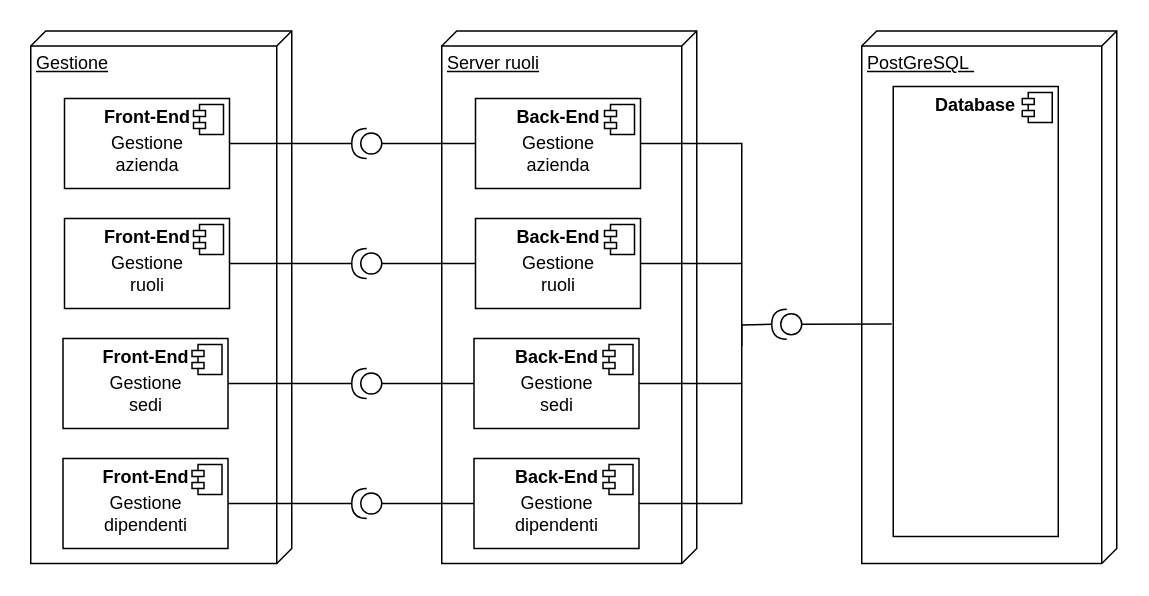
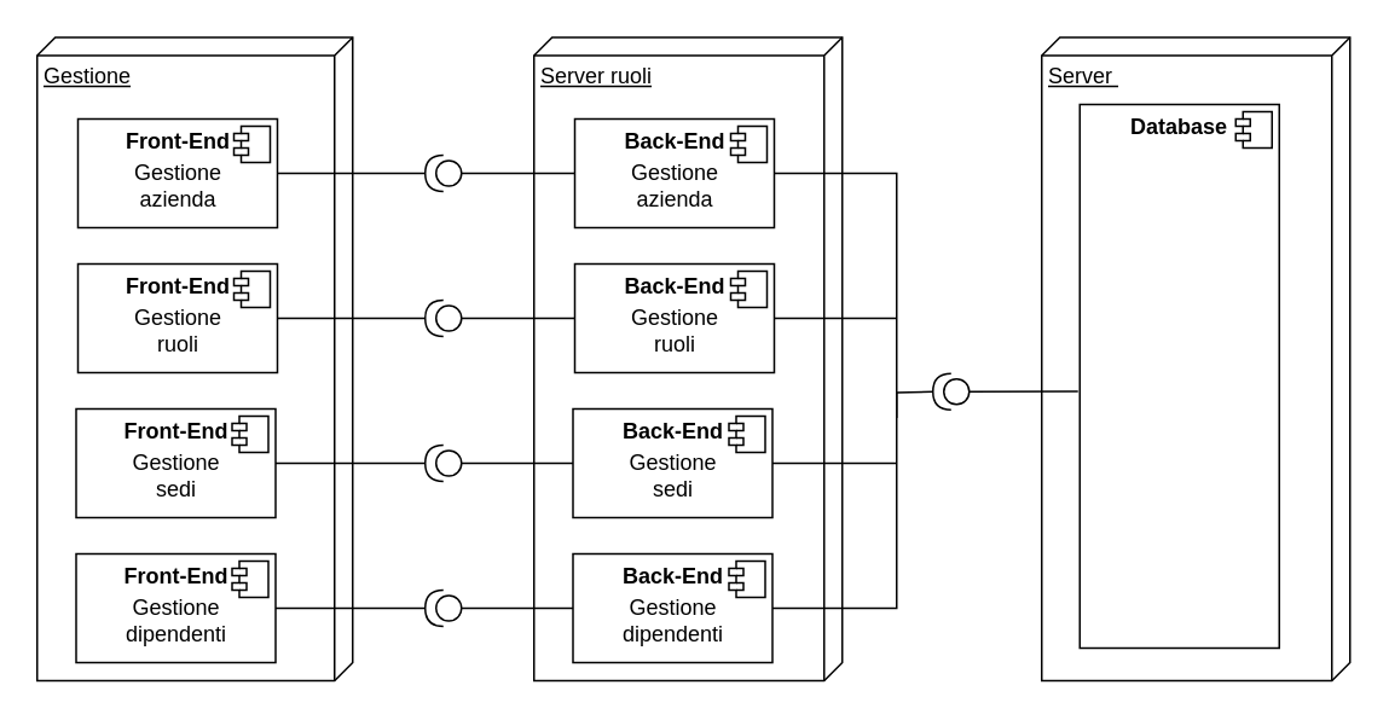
  <mxCell id="0" />
  <mxCell id="1" parent="0" />
  <mxCell id="2" value="Gestione" style="verticalAlign=top;align=left;spacingTop=8;spacingLeft=2;spacingRight=12;shape=cube;size=10;direction=south;fontStyle=4;html=1;" vertex="1" parent="1"><mxGeometry x="20" y="20" width="174" height="355" as="geometry" /></mxCell>
  <mxCell id="3" value="&lt;p style=&quot;margin: 0px ; margin-top: 6px ; text-align: center&quot;&gt;&lt;b&gt;Front-End&lt;/b&gt;&lt;/p&gt;" style="align=left;overflow=fill;html=1;dropTarget=0;" vertex="1" parent="1"><mxGeometry x="42.5" y="65" width="110" height="60" as="geometry" /></mxCell>
  <mxCell id="4" value="" style="shape=component;jettyWidth=8;jettyHeight=4;" vertex="1" parent="3"><mxGeometry x="1" width="20" height="20" relative="1" as="geometry"><mxPoint x="-24" y="4" as="offset" /></mxGeometry></mxCell>
  <mxCell id="5" value="&lt;p style=&quot;margin: 0px ; margin-top: 6px ; text-align: center&quot;&gt;&lt;b&gt;Front-End&lt;/b&gt;&lt;/p&gt;" style="align=left;overflow=fill;html=1;dropTarget=0;" vertex="1" parent="1"><mxGeometry x="42.5" y="145" width="110" height="60" as="geometry" /></mxCell>
  <mxCell id="6" value="" style="shape=component;jettyWidth=8;jettyHeight=4;" vertex="1" parent="5"><mxGeometry x="1" width="20" height="20" relative="1" as="geometry"><mxPoint x="-24" y="4" as="offset" /></mxGeometry></mxCell>
  <mxCell id="7" value="&lt;p style=&quot;margin: 0px ; margin-top: 6px ; text-align: center&quot;&gt;&lt;b&gt;Front-End&lt;/b&gt;&lt;/p&gt;" style="align=left;overflow=fill;html=1;dropTarget=0;" vertex="1" parent="1"><mxGeometry x="41.5" y="225" width="110" height="60" as="geometry" /></mxCell>
  <mxCell id="8" value="" style="shape=component;jettyWidth=8;jettyHeight=4;" vertex="1" parent="7"><mxGeometry x="1" width="20" height="20" relative="1" as="geometry"><mxPoint x="-24" y="4" as="offset" /></mxGeometry></mxCell>
  <mxCell id="9" value="&lt;p style=&quot;margin: 0px ; margin-top: 6px ; text-align: center&quot;&gt;&lt;b&gt;Front-End&lt;/b&gt;&lt;/p&gt;" style="align=left;overflow=fill;html=1;dropTarget=0;" vertex="1" parent="1"><mxGeometry x="41.5" y="305" width="110" height="60" as="geometry" /></mxCell>
  <mxCell id="10" value="" style="shape=component;jettyWidth=8;jettyHeight=4;" vertex="1" parent="9"><mxGeometry x="1" width="20" height="20" relative="1" as="geometry"><mxPoint x="-24" y="4" as="offset" /></mxGeometry></mxCell>
  <mxCell id="11" value="Gestione azienda" style="text;html=1;strokeColor=none;fillColor=none;align=center;verticalAlign=middle;whiteSpace=wrap;rounded=0;" vertex="1" parent="1"><mxGeometry x="67.5" y="87" width="60" height="30" as="geometry" /></mxCell>
  <mxCell id="12" value="Gestione ruoli" style="text;html=1;strokeColor=none;fillColor=none;align=center;verticalAlign=middle;whiteSpace=wrap;rounded=0;" vertex="1" parent="1"><mxGeometry x="67.5" y="167" width="60" height="30" as="geometry" /></mxCell>
  <mxCell id="13" value="Gestione sedi" style="text;html=1;strokeColor=none;fillColor=none;align=center;verticalAlign=middle;whiteSpace=wrap;rounded=0;" vertex="1" parent="1"><mxGeometry x="66.5" y="247" width="60" height="30" as="geometry" /></mxCell>
  <mxCell id="14" value="Gestione dipendenti" style="text;html=1;strokeColor=none;fillColor=none;align=center;verticalAlign=middle;whiteSpace=wrap;rounded=0;" vertex="1" parent="1"><mxGeometry x="66.5" y="327" width="60" height="30" as="geometry" /></mxCell>
  <mxCell id="15" value="Server ruoli" style="verticalAlign=top;align=left;spacingTop=8;spacingLeft=2;spacingRight=12;shape=cube;size=10;direction=south;fontStyle=4;html=1;" vertex="1" parent="1"><mxGeometry x="294" y="20" width="170" height="355" as="geometry" /></mxCell>
  <mxCell id="16" value="&lt;p style=&quot;margin: 0px ; margin-top: 6px ; text-align: center&quot;&gt;&lt;b&gt;Back-End&lt;/b&gt;&lt;/p&gt;" style="align=left;overflow=fill;html=1;dropTarget=0;" vertex="1" parent="1"><mxGeometry x="316.5" y="65" width="110" height="60" as="geometry" /></mxCell>
  <mxCell id="17" value="" style="shape=component;jettyWidth=8;jettyHeight=4;" vertex="1" parent="16"><mxGeometry x="1" width="20" height="20" relative="1" as="geometry"><mxPoint x="-24" y="4" as="offset" /></mxGeometry></mxCell>
  <mxCell id="18" value="&lt;p style=&quot;margin: 0px ; margin-top: 6px ; text-align: center&quot;&gt;&lt;b&gt;Back-End&lt;/b&gt;&lt;/p&gt;" style="align=left;overflow=fill;html=1;dropTarget=0;" vertex="1" parent="1"><mxGeometry x="316.5" y="145" width="110" height="60" as="geometry" /></mxCell>
  <mxCell id="19" value="" style="shape=component;jettyWidth=8;jettyHeight=4;" vertex="1" parent="18"><mxGeometry x="1" width="20" height="20" relative="1" as="geometry"><mxPoint x="-24" y="4" as="offset" /></mxGeometry></mxCell>
  <mxCell id="20" value="&lt;p style=&quot;margin: 0px ; margin-top: 6px ; text-align: center&quot;&gt;&lt;b&gt;Back-End&lt;/b&gt;&lt;/p&gt;" style="align=left;overflow=fill;html=1;dropTarget=0;" vertex="1" parent="1"><mxGeometry x="315.5" y="225" width="110" height="60" as="geometry" /></mxCell>
  <mxCell id="21" value="" style="shape=component;jettyWidth=8;jettyHeight=4;" vertex="1" parent="20"><mxGeometry x="1" width="20" height="20" relative="1" as="geometry"><mxPoint x="-24" y="4" as="offset" /></mxGeometry></mxCell>
  <mxCell id="22" value="&lt;p style=&quot;margin: 0px ; margin-top: 6px ; text-align: center&quot;&gt;&lt;b&gt;Back-End&lt;/b&gt;&lt;/p&gt;" style="align=left;overflow=fill;html=1;dropTarget=0;" vertex="1" parent="1"><mxGeometry x="315.5" y="305" width="110" height="60" as="geometry" /></mxCell>
  <mxCell id="23" value="" style="shape=component;jettyWidth=8;jettyHeight=4;" vertex="1" parent="22"><mxGeometry x="1" width="20" height="20" relative="1" as="geometry"><mxPoint x="-24" y="4" as="offset" /></mxGeometry></mxCell>
  <mxCell id="24" value="Gestione azienda" style="text;html=1;strokeColor=none;fillColor=none;align=center;verticalAlign=middle;whiteSpace=wrap;rounded=0;" vertex="1" parent="1"><mxGeometry x="341.5" y="87" width="60" height="30" as="geometry" /></mxCell>
  <mxCell id="25" value="Gestione ruoli" style="text;html=1;strokeColor=none;fillColor=none;align=center;verticalAlign=middle;whiteSpace=wrap;rounded=0;" vertex="1" parent="1"><mxGeometry x="341.5" y="167" width="60" height="30" as="geometry" /></mxCell>
  <mxCell id="26" value="Gestione sedi" style="text;html=1;strokeColor=none;fillColor=none;align=center;verticalAlign=middle;whiteSpace=wrap;rounded=0;" vertex="1" parent="1"><mxGeometry x="340.5" y="247" width="60" height="30" as="geometry" /></mxCell>
  <mxCell id="27" value="Gestione dipendenti" style="text;html=1;strokeColor=none;fillColor=none;align=center;verticalAlign=middle;whiteSpace=wrap;rounded=0;" vertex="1" parent="1"><mxGeometry x="340.5" y="327" width="60" height="30" as="geometry" /></mxCell>
- <mxCell id="28" value="PostGreSQL&amp;nbsp;" style="verticalAlign=top;align=left;spacingTop=8;spacingLeft=2;spacingRight=12;shape=cube;size=10;direction=south;fontStyle=4;html=1;" vertex="1" parent="1"><mxGeometry x="574" y="20" width="170" height="355" as="geometry" /></mxCell>
+ <mxCell id="28" value="Server&amp;nbsp;" style="verticalAlign=top;align=left;spacingTop=8;spacingLeft=2;spacingRight=12;shape=cube;size=10;direction=south;fontStyle=4;html=1;" vertex="1" parent="1"><mxGeometry x="574" y="20" width="170" height="355" as="geometry" /></mxCell>
  <mxCell id="29" value="&lt;p style=&quot;margin: 0px ; margin-top: 6px ; text-align: center&quot;&gt;&lt;b&gt;Database&lt;/b&gt;&lt;/p&gt;" style="align=left;overflow=fill;html=1;dropTarget=0;" vertex="1" parent="1"><mxGeometry x="595" y="57" width="110" height="300" as="geometry" /></mxCell>
  <mxCell id="30" value="" style="shape=component;jettyWidth=8;jettyHeight=4;" vertex="1" parent="29"><mxGeometry x="1" width="20" height="20" relative="1" as="geometry"><mxPoint x="-24" y="4" as="offset" /></mxGeometry></mxCell>
  <mxCell id="31" value="" style="shape=providedRequiredInterface;html=1;verticalLabelPosition=bottom;sketch=0;direction=west;" vertex="1" parent="1"><mxGeometry x="234" y="85" width="20" height="20" as="geometry" /></mxCell>
  <mxCell id="32" value="" style="shape=providedRequiredInterface;html=1;verticalLabelPosition=bottom;sketch=0;direction=west;" vertex="1" parent="1"><mxGeometry x="234" y="165" width="20" height="20" as="geometry" /></mxCell>
  <mxCell id="33" value="" style="shape=providedRequiredInterface;html=1;verticalLabelPosition=bottom;sketch=0;direction=west;" vertex="1" parent="1"><mxGeometry x="234" y="245" width="20" height="20" as="geometry" /></mxCell>
  <mxCell id="34" value="" style="shape=providedRequiredInterface;html=1;verticalLabelPosition=bottom;sketch=0;direction=west;" vertex="1" parent="1"><mxGeometry x="234" y="325" width="20" height="20" as="geometry" /></mxCell>
  <mxCell id="35" value="" style="shape=providedRequiredInterface;html=1;verticalLabelPosition=bottom;sketch=0;direction=west;" vertex="1" parent="1"><mxGeometry x="514" y="205.5" width="20" height="20" as="geometry" /></mxCell>
  <mxCell id="36" value="" style="endArrow=none;html=1;rounded=0;entryX=1;entryY=0.5;entryDx=0;entryDy=0;exitX=1;exitY=0.5;exitDx=0;exitDy=0;exitPerimeter=0;" edge="1" parent="1" source="31" target="3"><mxGeometry width="50" height="50" relative="1" as="geometry"><mxPoint x="684" y="230" as="sourcePoint" /><mxPoint x="734" y="180" as="targetPoint" /></mxGeometry></mxCell>
  <mxCell id="37" value="" style="endArrow=none;html=1;rounded=0;entryX=0;entryY=0.5;entryDx=0;entryDy=0;entryPerimeter=0;exitX=0;exitY=0.5;exitDx=0;exitDy=0;" edge="1" parent="1" source="16" target="31"><mxGeometry width="50" height="50" relative="1" as="geometry"><mxPoint x="684" y="230" as="sourcePoint" /><mxPoint x="734" y="180" as="targetPoint" /></mxGeometry></mxCell>
  <mxCell id="38" value="" style="endArrow=none;html=1;rounded=0;entryX=1;entryY=0.5;entryDx=0;entryDy=0;exitX=1;exitY=0.5;exitDx=0;exitDy=0;exitPerimeter=0;" edge="1" parent="1" source="32" target="5"><mxGeometry width="50" height="50" relative="1" as="geometry"><mxPoint x="684" y="230" as="sourcePoint" /><mxPoint x="734" y="180" as="targetPoint" /></mxGeometry></mxCell>
  <mxCell id="39" value="" style="endArrow=none;html=1;rounded=0;entryX=0;entryY=0.5;entryDx=0;entryDy=0;entryPerimeter=0;exitX=0;exitY=0.5;exitDx=0;exitDy=0;" edge="1" parent="1" source="18" target="32"><mxGeometry width="50" height="50" relative="1" as="geometry"><mxPoint x="684" y="230" as="sourcePoint" /><mxPoint x="734" y="180" as="targetPoint" /></mxGeometry></mxCell>
  <mxCell id="40" value="" style="endArrow=none;html=1;rounded=0;exitX=1;exitY=0.5;exitDx=0;exitDy=0;exitPerimeter=0;entryX=1;entryY=0.5;entryDx=0;entryDy=0;" edge="1" parent="1" source="33" target="7"><mxGeometry width="50" height="50" relative="1" as="geometry"><mxPoint x="684" y="230" as="sourcePoint" /><mxPoint x="224" y="300" as="targetPoint" /></mxGeometry></mxCell>
  <mxCell id="41" value="" style="endArrow=none;html=1;rounded=0;entryX=0;entryY=0.5;entryDx=0;entryDy=0;entryPerimeter=0;exitX=0;exitY=0.5;exitDx=0;exitDy=0;" edge="1" parent="1" source="20" target="33"><mxGeometry width="50" height="50" relative="1" as="geometry"><mxPoint x="684" y="230" as="sourcePoint" /><mxPoint x="734" y="180" as="targetPoint" /></mxGeometry></mxCell>
  <mxCell id="42" value="" style="endArrow=none;html=1;rounded=0;entryX=1;entryY=0.5;entryDx=0;entryDy=0;exitX=1;exitY=0.5;exitDx=0;exitDy=0;exitPerimeter=0;" edge="1" parent="1" source="34" target="9"><mxGeometry width="50" height="50" relative="1" as="geometry"><mxPoint x="684" y="230" as="sourcePoint" /><mxPoint x="734" y="180" as="targetPoint" /></mxGeometry></mxCell>
  <mxCell id="43" value="" style="endArrow=none;html=1;rounded=0;entryX=0;entryY=0.5;entryDx=0;entryDy=0;entryPerimeter=0;exitX=0;exitY=0.5;exitDx=0;exitDy=0;" edge="1" parent="1" source="22" target="34"><mxGeometry width="50" height="50" relative="1" as="geometry"><mxPoint x="684" y="230" as="sourcePoint" /><mxPoint x="734" y="180" as="targetPoint" /></mxGeometry></mxCell>
  <mxCell id="44" value="" style="endArrow=none;html=1;rounded=0;exitX=1;exitY=0.5;exitDx=0;exitDy=0;entryX=1;entryY=0.5;entryDx=0;entryDy=0;entryPerimeter=0;" edge="1" parent="1" source="22" target="35"><mxGeometry width="50" height="50" relative="1" as="geometry"><mxPoint x="684" y="230" as="sourcePoint" /><mxPoint x="494" y="200" as="targetPoint" /><Array as="points"><mxPoint x="494" y="335" /><mxPoint x="494" y="216" /></Array></mxGeometry></mxCell>
  <mxCell id="45" value="" style="endArrow=none;html=1;rounded=0;entryX=1;entryY=0.5;entryDx=0;entryDy=0;" edge="1" parent="1" target="16"><mxGeometry width="50" height="50" relative="1" as="geometry"><mxPoint x="494" y="230" as="sourcePoint" /><mxPoint x="734" y="180" as="targetPoint" /><Array as="points"><mxPoint x="494" y="95" /></Array></mxGeometry></mxCell>
  <mxCell id="46" value="" style="endArrow=none;html=1;rounded=0;exitX=1;exitY=0.5;exitDx=0;exitDy=0;" edge="1" parent="1" source="18"><mxGeometry width="50" height="50" relative="1" as="geometry"><mxPoint x="684" y="230" as="sourcePoint" /><mxPoint x="494" y="175" as="targetPoint" /></mxGeometry></mxCell>
  <mxCell id="47" value="" style="endArrow=none;html=1;rounded=0;exitX=1;exitY=0.5;exitDx=0;exitDy=0;" edge="1" parent="1" source="20"><mxGeometry width="50" height="50" relative="1" as="geometry"><mxPoint x="684" y="230" as="sourcePoint" /><mxPoint x="494" y="255" as="targetPoint" /></mxGeometry></mxCell>
  <mxCell id="48" value="" style="endArrow=none;html=1;rounded=0;entryX=0;entryY=0.5;entryDx=0;entryDy=0;entryPerimeter=0;exitX=-0.009;exitY=0.528;exitDx=0;exitDy=0;exitPerimeter=0;" edge="1" parent="1" source="29" target="35"><mxGeometry width="50" height="50" relative="1" as="geometry"><mxPoint x="544" y="250" as="sourcePoint" /><mxPoint x="734" y="180" as="targetPoint" /></mxGeometry></mxCell>
